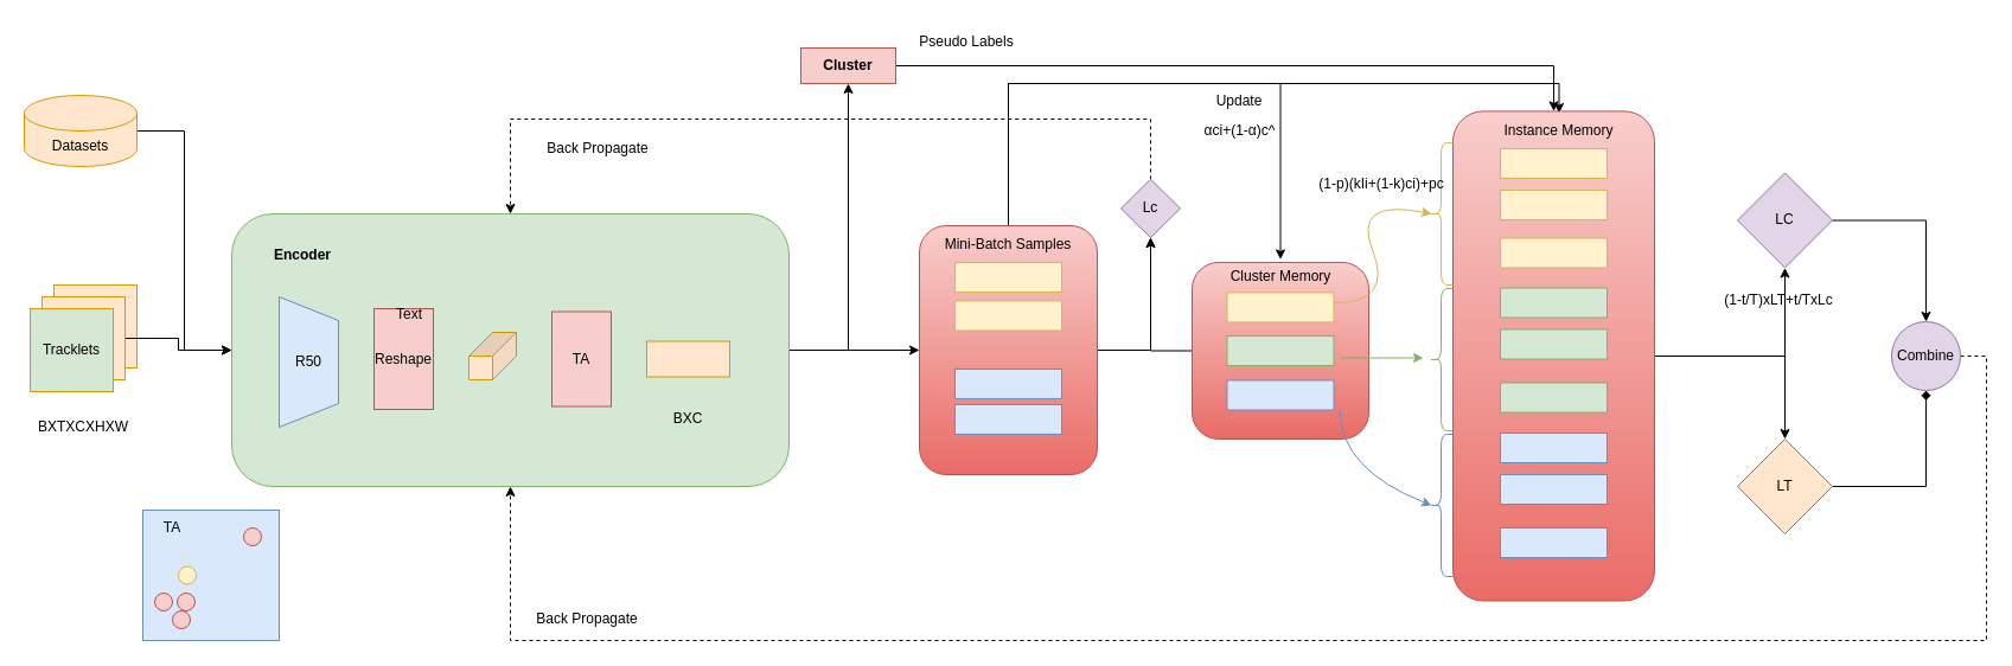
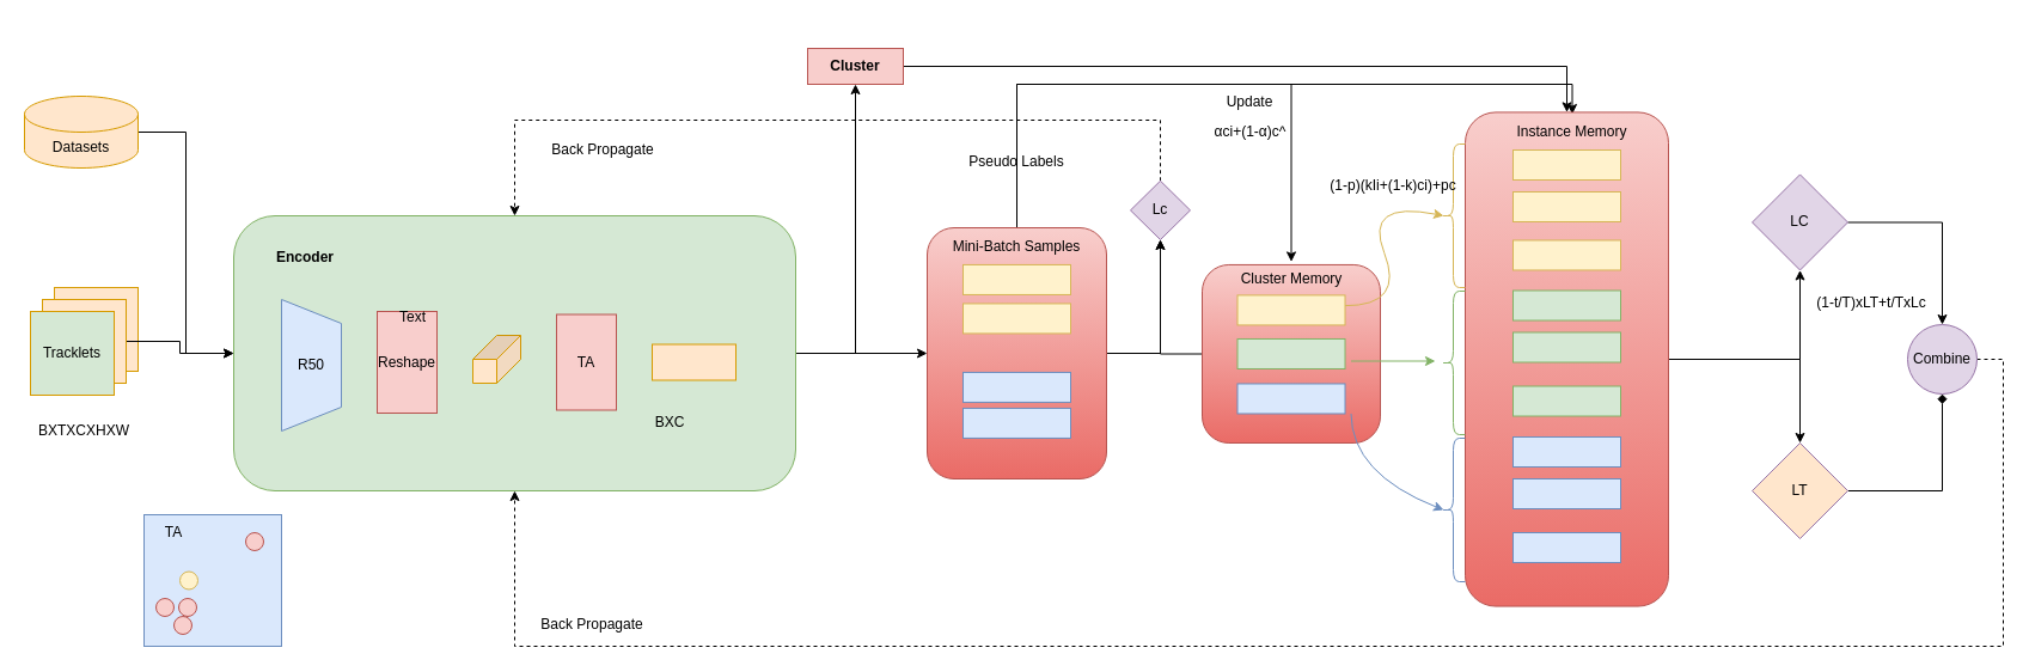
  <mxCell id="0" />
  <mxCell id="1" parent="0" />
  <mxCell id="2" style="edgeStyle=orthogonalEdgeStyle;rounded=0;orthogonalLoop=1;jettySize=auto;html=1;entryX=0.5;entryY=1;entryDx=0;entryDy=0;" edge="1" parent="1" source="4" target="41"><mxGeometry relative="1" as="geometry" /></mxCell>
  <mxCell id="3" style="edgeStyle=orthogonalEdgeStyle;rounded=0;orthogonalLoop=1;jettySize=auto;html=1;entryX=0;entryY=0.5;entryDx=0;entryDy=0;" edge="1" parent="1" source="4" target="17"><mxGeometry relative="1" as="geometry" /></mxCell>
  <mxCell id="4" value="" style="rounded=1;whiteSpace=wrap;html=1;fillColor=#d5e8d4;strokeColor=#82b366;" vertex="1" parent="1"><mxGeometry x="195" y="180" width="470" height="230" as="geometry" /></mxCell>
  <mxCell id="5" value="" style="rounded=0;whiteSpace=wrap;html=1;fillColor=#ffe6cc;strokeColor=#d79b00;" vertex="1" parent="1"><mxGeometry x="45" y="240" width="70" height="70" as="geometry" /></mxCell>
  <mxCell id="6" style="edgeStyle=orthogonalEdgeStyle;rounded=0;orthogonalLoop=1;jettySize=auto;html=1;entryX=0;entryY=0.5;entryDx=0;entryDy=0;" edge="1" parent="1" source="7" target="4"><mxGeometry relative="1" as="geometry" /></mxCell>
  <mxCell id="7" value="" style="rounded=0;whiteSpace=wrap;html=1;fillColor=#ffe6cc;strokeColor=#d79b00;" vertex="1" parent="1"><mxGeometry y="250" width="70" height="70" as="geometry" x="35" /></mxCell>
  <mxCell id="8" value="Tracklets" style="rounded=0;whiteSpace=wrap;html=1;fillColor=#d5e8d4;strokeColor=#d79b00;" vertex="1" parent="1"><mxGeometry x="25" y="260" width="70" height="70" as="geometry" /></mxCell>
  <mxCell id="9" value="R50" style="shape=trapezoid;perimeter=trapezoidPerimeter;whiteSpace=wrap;html=1;fixedSize=1;direction=south;fillColor=#dae8fc;strokeColor=#6c8ebf;" vertex="1" parent="1"><mxGeometry x="235" y="250" width="50" height="110" as="geometry" /></mxCell>
  <mxCell id="10" value="Reshape" style="rounded=0;whiteSpace=wrap;html=1;fillColor=#f8cecc;strokeColor=#b85450;" vertex="1" parent="1"><mxGeometry x="315" y="260" width="50" height="85" as="geometry" /></mxCell>
  <mxCell id="11" value="" style="shape=cube;whiteSpace=wrap;html=1;boundedLbl=1;backgroundOutline=1;darkOpacity=0.05;darkOpacity2=0.1;direction=south;fillColor=#ffe6cc;strokeColor=#d79b00;" vertex="1" parent="1"><mxGeometry x="395" y="280" width="40" height="40" as="geometry" /></mxCell>
  <mxCell id="12" value="TA" style="rounded=0;whiteSpace=wrap;html=1;fillColor=#f8cecc;strokeColor=#b85450;" vertex="1" parent="1"><mxGeometry x="465" y="262.5" width="50" height="80" as="geometry" /></mxCell>
  <mxCell id="13" value="" style="rounded=0;whiteSpace=wrap;html=1;fillColor=#ffe6cc;strokeColor=#d79b00;" vertex="1" parent="1"><mxGeometry x="545" y="287.5" width="70" height="30" as="geometry" /></mxCell>
  <mxCell id="14" style="edgeStyle=orthogonalEdgeStyle;rounded=0;orthogonalLoop=1;jettySize=auto;html=1;entryX=0.5;entryY=0;entryDx=0;entryDy=0;" edge="1" parent="1" source="17" target="43"><mxGeometry relative="1" as="geometry"><Array as="points"><mxPoint x="850" y="70" /><mxPoint x="1080" y="70" /></Array></mxGeometry></mxCell>
  <mxCell id="15" style="edgeStyle=orthogonalEdgeStyle;rounded=0;orthogonalLoop=1;jettySize=auto;html=1;entryX=0.5;entryY=0;entryDx=0;entryDy=0;" edge="1" parent="1" source="17" target="42"><mxGeometry relative="1" as="geometry"><Array as="points"><mxPoint x="850" y="70" /><mxPoint x="1315" y="70" /></Array></mxGeometry></mxCell>
  <mxCell id="16" style="edgeStyle=orthogonalEdgeStyle;rounded=0;orthogonalLoop=1;jettySize=auto;html=1;entryX=0.5;entryY=1;entryDx=0;entryDy=0;" edge="1" parent="1" source="17" target="61"><mxGeometry relative="1" as="geometry" /></mxCell>
  <mxCell id="17" value="" style="rounded=1;whiteSpace=wrap;html=1;fillColor=#f8cecc;strokeColor=#b85450;gradientColor=#ea6b66;" vertex="1" parent="1"><mxGeometry x="775" y="190" width="150" height="210" as="geometry" /></mxCell>
  <mxCell id="18" style="edgeStyle=orthogonalEdgeStyle;rounded=0;orthogonalLoop=1;jettySize=auto;html=1;entryX=0.5;entryY=1;entryDx=0;entryDy=0;" edge="1" parent="1" source="19" target="61"><mxGeometry relative="1" as="geometry" /></mxCell>
  <mxCell id="19" value="" style="rounded=1;whiteSpace=wrap;html=1;fillColor=#f8cecc;strokeColor=#b85450;gradientColor=#ea6b66;" vertex="1" parent="1"><mxGeometry x="1005" y="220.94" width="149" height="149.07" as="geometry" /></mxCell>
  <mxCell id="20" value="" style="rounded=0;whiteSpace=wrap;html=1;fillColor=#fff2cc;strokeColor=#d6b656;" vertex="1" parent="1"><mxGeometry x="805" y="220.94" width="90" height="25" as="geometry" /></mxCell>
  <mxCell id="21" value="" style="rounded=0;whiteSpace=wrap;html=1;fillColor=#fff2cc;strokeColor=#d6b656;" vertex="1" parent="1"><mxGeometry x="805" y="253.44" width="90" height="25" as="geometry" /></mxCell>
  <mxCell id="22" value="" style="rounded=0;whiteSpace=wrap;html=1;fillColor=#dae8fc;strokeColor=#6c8ebf;" vertex="1" parent="1"><mxGeometry x="805" y="310.94" width="90" height="25" as="geometry" /></mxCell>
  <mxCell id="23" value="" style="rounded=0;whiteSpace=wrap;html=1;fillColor=#dae8fc;strokeColor=#6c8ebf;" vertex="1" parent="1"><mxGeometry x="805" y="340.94" width="90" height="25" as="geometry" /></mxCell>
  <mxCell id="24" style="edgeStyle=orthogonalEdgeStyle;rounded=0;orthogonalLoop=1;jettySize=auto;html=1;entryX=0.5;entryY=1;entryDx=0;entryDy=0;" edge="1" parent="1" source="26" target="65"><mxGeometry relative="1" as="geometry" /></mxCell>
  <mxCell id="25" style="edgeStyle=orthogonalEdgeStyle;rounded=0;orthogonalLoop=1;jettySize=auto;html=1;entryX=0.5;entryY=0;entryDx=0;entryDy=0;" edge="1" parent="1" source="26" target="63"><mxGeometry relative="1" as="geometry" /></mxCell>
  <mxCell id="26" value="" style="rounded=1;whiteSpace=wrap;html=1;fillColor=#f8cecc;strokeColor=#b85450;gradientColor=#ea6b66;" vertex="1" parent="1"><mxGeometry x="1225" y="93.43" width="170" height="413.13" as="geometry" /></mxCell>
  <mxCell id="27" value="" style="rounded=0;whiteSpace=wrap;html=1;fillColor=#fff2cc;strokeColor=#d6b656;" vertex="1" parent="1"><mxGeometry x="1265" y="125" width="90" height="25" as="geometry" /></mxCell>
  <mxCell id="28" value="" style="rounded=0;whiteSpace=wrap;html=1;fillColor=#fff2cc;strokeColor=#d6b656;" vertex="1" parent="1"><mxGeometry x="1265" y="160" width="90" height="25" as="geometry" /></mxCell>
  <mxCell id="29" value="" style="rounded=0;whiteSpace=wrap;html=1;fillColor=#fff2cc;strokeColor=#d6b656;" vertex="1" parent="1"><mxGeometry x="1265" y="200.46" width="90" height="25" as="geometry" /></mxCell>
  <mxCell id="30" value="" style="rounded=0;whiteSpace=wrap;html=1;fillColor=#dae8fc;strokeColor=#6c8ebf;" vertex="1" parent="1"><mxGeometry x="1265" y="365" width="90" height="25" as="geometry" /></mxCell>
  <mxCell id="31" value="" style="rounded=0;whiteSpace=wrap;html=1;fillColor=#dae8fc;strokeColor=#6c8ebf;" vertex="1" parent="1"><mxGeometry x="1265" y="400" width="90" height="25" as="geometry" /></mxCell>
  <mxCell id="32" value="" style="rounded=0;whiteSpace=wrap;html=1;fillColor=#dae8fc;strokeColor=#6c8ebf;" vertex="1" parent="1"><mxGeometry x="1265" y="445" width="90" height="25" as="geometry" /></mxCell>
  <mxCell id="33" value="" style="rounded=0;whiteSpace=wrap;html=1;fillColor=#d5e8d4;strokeColor=#82b366;" vertex="1" parent="1"><mxGeometry x="1265" y="242.5" width="90" height="25" as="geometry" /></mxCell>
  <mxCell id="34" value="" style="rounded=0;whiteSpace=wrap;html=1;fillColor=#d5e8d4;strokeColor=#82b366;" vertex="1" parent="1"><mxGeometry x="1265" y="277.5" width="90" height="25" as="geometry" /></mxCell>
  <mxCell id="35" value="" style="rounded=0;whiteSpace=wrap;html=1;fillColor=#d5e8d4;strokeColor=#82b366;" vertex="1" parent="1"><mxGeometry x="1265" y="322.5" width="90" height="25" as="geometry" /></mxCell>
  <mxCell id="36" value="" style="rounded=0;whiteSpace=wrap;html=1;fillColor=#fff2cc;strokeColor=#d6b656;" vertex="1" parent="1"><mxGeometry x="1034.5" y="246.42" width="90" height="25" as="geometry" /></mxCell>
  <mxCell id="37" value="" style="rounded=0;whiteSpace=wrap;html=1;fillColor=#d5e8d4;strokeColor=#82b366;" vertex="1" parent="1"><mxGeometry x="1034.5" y="282.98" width="90" height="25" as="geometry" /></mxCell>
  <mxCell id="38" value="" style="rounded=0;whiteSpace=wrap;html=1;fillColor=#dae8fc;strokeColor=#6c8ebf;" vertex="1" parent="1"><mxGeometry x="1034.5" y="320.48" width="90" height="25" as="geometry" /></mxCell>
  <mxCell id="39" value="&lt;b&gt;Encoder&lt;/b&gt;" style="text;html=1;strokeColor=none;fillColor=none;align=center;verticalAlign=middle;whiteSpace=wrap;rounded=0;" vertex="1" parent="1"><mxGeometry x="225" y="200" width="60" height="30" as="geometry" /></mxCell>
  <mxCell id="40" style="edgeStyle=orthogonalEdgeStyle;rounded=0;orthogonalLoop=1;jettySize=auto;html=1;entryX=0.5;entryY=0;entryDx=0;entryDy=0;" edge="1" parent="1" source="41" target="26"><mxGeometry relative="1" as="geometry" /></mxCell>
  <mxCell id="41" value="&lt;b&gt;Cluster&lt;/b&gt;" style="whiteSpace=wrap;html=1;fillColor=#f8cecc;strokeColor=#b85450;rounded=0;" vertex="1" parent="1"><mxGeometry x="675" y="40" width="80" height="30" as="geometry" /></mxCell>
  <mxCell id="42" value="Instance Memory" style="text;html=1;strokeColor=none;fillColor=none;align=center;verticalAlign=middle;whiteSpace=wrap;rounded=0;" vertex="1" parent="1"><mxGeometry x="1255" y="95" width="119" height="30" as="geometry" /></mxCell>
  <mxCell id="43" value="Cluster Memory" style="text;html=1;strokeColor=none;fillColor=none;align=center;verticalAlign=middle;whiteSpace=wrap;rounded=0;" vertex="1" parent="1"><mxGeometry x="1029.5" y="218.44" width="100" height="30" as="geometry" /></mxCell>
  <mxCell id="44" value="Mini-Batch Samples" style="text;html=1;strokeColor=none;fillColor=none;align=center;verticalAlign=middle;whiteSpace=wrap;rounded=0;" vertex="1" parent="1"><mxGeometry x="795" y="190.94" width="110" height="30" as="geometry" /></mxCell>
- <mxCell id="45" value="Pseudo Labels" style="text;html=1;strokeColor=none;fillColor=none;align=center;verticalAlign=middle;whiteSpace=wrap;rounded=0;" vertex="1" parent="1"><mxGeometry x="765" y="20" width="100" height="30" as="geometry" /></mxCell>
- <mxCell id="46" value="BXC" style="text;html=1;strokeColor=none;fillColor=none;align=center;verticalAlign=middle;whiteSpace=wrap;rounded=0;" vertex="1" parent="1"><mxGeometry x="550" y="338.44" width="60" height="30" as="geometry" /></mxCell>
+ <mxCell id="45" value="Pseudo Labels" style="text;html=1;strokeColor=none;fillColor=none;align=center;verticalAlign=middle;whiteSpace=wrap;rounded=0;" vertex="1" parent="1"><mxGeometry x="800" y="120" width="100" height="30" as="geometry" /></mxCell>
+ <mxCell id="46" value="BXC" style="text;html=1;strokeColor=none;fillColor=none;align=center;verticalAlign=middle;whiteSpace=wrap;rounded=0;" vertex="1" parent="1"><mxGeometry x="530" y="338.44" width="60" height="30" as="geometry" /></mxCell>
  <mxCell id="47" value="BXTXCXHXW" style="text;html=1;strokeColor=none;fillColor=none;align=center;verticalAlign=middle;whiteSpace=wrap;rounded=0;" vertex="1" parent="1"><mxGeometry x="25" y="345.48" width="90" height="30" as="geometry" /></mxCell>
  <mxCell id="48" style="edgeStyle=orthogonalEdgeStyle;rounded=0;orthogonalLoop=1;jettySize=auto;html=1;entryX=0;entryY=0.5;entryDx=0;entryDy=0;" edge="1" parent="1" source="49" target="4"><mxGeometry relative="1" as="geometry" /></mxCell>
  <mxCell id="49" value="Datasets" style="shape=cylinder3;whiteSpace=wrap;html=1;boundedLbl=1;backgroundOutline=1;size=15;fillColor=#ffe6cc;strokeColor=#d79b00;" vertex="1" parent="1"><mxGeometry x="20" y="80" width="95" height="60" as="geometry" /></mxCell>
  <mxCell id="50" value="Text" style="text;html=1;strokeColor=none;fillColor=none;align=center;verticalAlign=middle;whiteSpace=wrap;rounded=0;" vertex="1" parent="1"><mxGeometry x="315" y="250" width="60" height="30" as="geometry" /></mxCell>
  <mxCell id="51" value="Update" style="text;html=1;strokeColor=none;fillColor=none;align=center;verticalAlign=middle;whiteSpace=wrap;rounded=0;" vertex="1" parent="1"><mxGeometry x="1015" y="70" width="60" height="30" as="geometry" /></mxCell>
  <mxCell id="52" value="" style="curved=1;endArrow=classic;html=1;rounded=0;entryX=0.1;entryY=0.5;entryDx=0;entryDy=0;entryPerimeter=0;fillColor=#fff2cc;strokeColor=#d6b656;" edge="1" parent="1" target="53"><mxGeometry width="50" height="50" relative="1" as="geometry"><mxPoint x="1124.5" y="255.16" as="sourcePoint" /><mxPoint x="1190" y="156.72" as="targetPoint" /><Array as="points"><mxPoint x="1174.5" y="255.16" /><mxPoint x="1140" y="166.72" /></Array></mxGeometry></mxCell>
  <mxCell id="53" value="" style="shape=curlyBracket;whiteSpace=wrap;html=1;rounded=1;fillColor=#fff2cc;strokeColor=#d6b656;" vertex="1" parent="1"><mxGeometry x="1205" y="120" width="20" height="120" as="geometry" /></mxCell>
  <mxCell id="54" value="" style="shape=curlyBracket;whiteSpace=wrap;html=1;rounded=1;fillColor=#d5e8d4;strokeColor=#82b366;" vertex="1" parent="1"><mxGeometry x="1205" y="243" width="20" height="120" as="geometry" /></mxCell>
  <mxCell id="55" value="" style="shape=curlyBracket;whiteSpace=wrap;html=1;rounded=1;fillColor=#dae8fc;strokeColor=#6c8ebf;" vertex="1" parent="1"><mxGeometry x="1205" y="366" width="20" height="120" as="geometry" /></mxCell>
  <mxCell id="56" value="" style="curved=1;endArrow=classic;html=1;rounded=0;entryX=0.1;entryY=0.5;entryDx=0;entryDy=0;entryPerimeter=0;fillColor=#dae8fc;strokeColor=#6c8ebf;" edge="1" parent="1" target="55"><mxGeometry width="50" height="50" relative="1" as="geometry"><mxPoint x="1129.5" y="345.48" as="sourcePoint" /><mxPoint x="1200" y="395.48" as="targetPoint" /><Array as="points"><mxPoint x="1130" y="395.48" /></Array></mxGeometry></mxCell>
  <mxCell id="57" value="" style="endArrow=classic;html=1;rounded=0;fillColor=#d5e8d4;strokeColor=#82b366;" edge="1" parent="1"><mxGeometry width="50" height="50" relative="1" as="geometry"><mxPoint x="1129.5" y="301.5" as="sourcePoint" /><mxPoint x="1200" y="301.5" as="targetPoint" /></mxGeometry></mxCell>
  <mxCell id="58" value="αci+(1-α)c^" style="text;html=1;strokeColor=none;fillColor=none;align=center;verticalAlign=middle;whiteSpace=wrap;rounded=0;" vertex="1" parent="1"><mxGeometry x="988.5" y="95" width="113" height="30" as="geometry" /></mxCell>
  <mxCell id="59" value="(1-p)(kIi+(1-k)ci)+pc" style="text;html=1;strokeColor=none;fillColor=none;align=center;verticalAlign=middle;whiteSpace=wrap;rounded=0;" vertex="1" parent="1"><mxGeometry x="1095" y="140" width="140" height="30" as="geometry" /></mxCell>
  <mxCell id="60" style="edgeStyle=orthogonalEdgeStyle;rounded=0;orthogonalLoop=1;jettySize=auto;html=1;entryX=0.5;entryY=0;entryDx=0;entryDy=0;dashed=1;" edge="1" parent="1" source="61" target="4"><mxGeometry relative="1" as="geometry"><Array as="points"><mxPoint x="970" y="100" /><mxPoint x="430" y="100" /></Array></mxGeometry></mxCell>
  <mxCell id="61" value="Lc" style="rhombus;whiteSpace=wrap;html=1;fillColor=#e1d5e7;strokeColor=#9673a6;" vertex="1" parent="1"><mxGeometry x="945" y="150.78" width="50" height="49.22" as="geometry" /></mxCell>
  <mxCell id="62" style="edgeStyle=orthogonalEdgeStyle;rounded=0;orthogonalLoop=1;jettySize=auto;html=1;entryX=0.5;entryY=1;entryDx=0;entryDy=0;endArrow=diamond;" edge="1" parent="1" source="63" target="67"><mxGeometry relative="1" as="geometry" /></mxCell>
  <mxCell id="63" value="LT" style="rhombus;whiteSpace=wrap;html=1;fillColor=#ffe6cc;strokeColor=#9673a6;" vertex="1" parent="1"><mxGeometry x="1465" y="370.01" width="80" height="80" as="geometry" /></mxCell>
  <mxCell id="64" style="edgeStyle=orthogonalEdgeStyle;rounded=0;orthogonalLoop=1;jettySize=auto;html=1;entryX=0.5;entryY=0;entryDx=0;entryDy=0;" edge="1" parent="1" source="65" target="67"><mxGeometry relative="1" as="geometry" /></mxCell>
  <mxCell id="65" value="LC" style="rhombus;whiteSpace=wrap;html=1;fillColor=#e1d5e7;strokeColor=#9673a6;" vertex="1" parent="1"><mxGeometry x="1465" y="145.46" width="80" height="80" as="geometry" /></mxCell>
  <mxCell id="66" style="edgeStyle=orthogonalEdgeStyle;rounded=0;orthogonalLoop=1;jettySize=auto;html=1;entryX=0.5;entryY=1;entryDx=0;entryDy=0;dashed=1;" edge="1" parent="1" source="67" target="4"><mxGeometry relative="1" as="geometry"><Array as="points"><mxPoint x="1675" y="300" /><mxPoint x="1675" y="540" /><mxPoint x="430" y="540" /></Array></mxGeometry></mxCell>
  <mxCell id="67" value="Combine" style="ellipse;whiteSpace=wrap;html=1;aspect=fixed;fillColor=#e1d5e7;strokeColor=#9673a6;" vertex="1" parent="1"><mxGeometry x="1595" y="271" width="58" height="58" as="geometry" /></mxCell>
  <mxCell id="68" value="Back Propagate" style="text;html=1;strokeColor=none;fillColor=none;align=center;verticalAlign=middle;whiteSpace=wrap;rounded=0;" vertex="1" parent="1"><mxGeometry x="449" y="110" width="110" height="30" as="geometry" /></mxCell>
  <mxCell id="69" value="Back Propagate" style="text;html=1;strokeColor=none;fillColor=none;align=center;verticalAlign=middle;whiteSpace=wrap;rounded=0;" vertex="1" parent="1"><mxGeometry x="440" y="506.56" width="110" height="30" as="geometry" /></mxCell>
- <mxCell id="70" value="(1-t/T)xLT+t/TxLc" style="text;html=1;strokeColor=none;fillColor=none;align=center;verticalAlign=middle;whiteSpace=wrap;rounded=0;" vertex="1" parent="1"><mxGeometry x="1440" y="237.5" width="120" height="30" as="geometry" /></mxCell>
+ <mxCell id="70" value="(1-t/T)xLT+t/TxLc" style="text;html=1;strokeColor=none;fillColor=none;align=center;verticalAlign=middle;whiteSpace=wrap;rounded=0;" vertex="1" parent="1"><mxGeometry x="1505" y="237.5" width="120" height="30" as="geometry" /></mxCell>
  <mxCell id="71" value="" style="rounded=0;whiteSpace=wrap;html=1;fillColor=#dae8fc;strokeColor=#6c8ebf;" vertex="1" parent="1"><mxGeometry x="120" y="430" width="115" height="110" as="geometry" /></mxCell>
  <mxCell id="72" value="" style="ellipse;whiteSpace=wrap;html=1;aspect=fixed;fillColor=#f8cecc;strokeColor=#b85450;" vertex="1" parent="1"><mxGeometry x="130" y="500" width="15" height="15" as="geometry" /></mxCell>
  <mxCell id="73" value="" style="ellipse;whiteSpace=wrap;html=1;aspect=fixed;direction=south;fillColor=#f8cecc;strokeColor=#b85450;" vertex="1" parent="1"><mxGeometry x="145" y="515" width="15" height="15" as="geometry" /></mxCell>
  <mxCell id="74" value="&lt;span style=&quot;color: rgba(0, 0, 0, 0); font-family: monospace; font-size: 0px; text-align: start;&quot;&gt;%3CmxGraphModel%3E%3Croot%3E%3CmxCell%20id%3D%220%22%2F%3E%3CmxCell%20id%3D%221%22%20parent%3D%220%22%2F%3E%3CmxCell%20id%3D%222%22%20value%3D%22%22%20style%3D%22ellipse%3BwhiteSpace%3Dwrap%3Bhtml%3D1%3Baspect%3Dfixed%3B%22%20vertex%3D%221%22%20parent%3D%221%22%3E%3CmxGeometry%20x%3D%22505%22%20y%3D%22800%22%20width%3D%2215%22%20height%3D%2215%22%20as%3D%22geometry%22%2F%3E%3C%2FmxCell%3E%3C%2Froot%3E%3C%2FmxGraphModel%3E&lt;/span&gt;" style="ellipse;whiteSpace=wrap;html=1;aspect=fixed;fillColor=#f8cecc;strokeColor=#b85450;" vertex="1" parent="1"><mxGeometry x="149" y="500" width="15" height="15" as="geometry" /></mxCell>
  <mxCell id="75" value="&lt;span style=&quot;color: rgba(0, 0, 0, 0); font-family: monospace; font-size: 0px; text-align: start;&quot;&gt;%3CmxGraphModel%3E%3Croot%3E%3CmxCell%20id%3D%220%22%2F%3E%3CmxCell%20id%3D%221%22%20parent%3D%220%22%2F%3E%3CmxCell%20id%3D%222%22%20value%3D%22%22%20style%3D%22ellipse%3BwhiteSpace%3Dwrap%3Bhtml%3D1%3Baspect%3Dfixed%3B%22%20vertex%3D%221%22%20parent%3D%221%22%3E%3CmxGeometry%20x%3D%22505%22%20y%3D%22800%22%20width%3D%2215%22%20height%3D%2215%22%20as%3D%22geometry%22%2F%3E%3C%2FmxCell%3E%3C%2Froot%3E%3C%2FmxGraphModel%3E&lt;/span&gt;" style="ellipse;whiteSpace=wrap;html=1;aspect=fixed;fillColor=#f8cecc;strokeColor=#b85450;" vertex="1" parent="1"><mxGeometry x="205" y="445" width="15" height="15" as="geometry" /></mxCell>
  <mxCell id="76" value="&lt;span style=&quot;color: rgba(0, 0, 0, 0); font-family: monospace; font-size: 0px; text-align: start;&quot;&gt;%3CmxGraphModel%3E%3Croot%3E%3CmxCell%20id%3D%220%22%2F%3E%3CmxCell%20id%3D%221%22%20parent%3D%220%22%2F%3E%3CmxCell%20id%3D%222%22%20value%3D%22%22%20style%3D%22ellipse%3BwhiteSpace%3Dwrap%3Bhtml%3D1%3Baspect%3Dfixed%3B%22%20vertex%3D%221%22%20parent%3D%221%22%3E%3CmxGeometry%20x%3D%22505%22%20y%3D%22800%22%20width%3D%2215%22%20height%3D%2215%22%20as%3D%22geometry%22%2F%3E%3C%2FmxCell%3E%3C%2Froot%3E%3C%2FmxGraphModel%3E&lt;/span&gt;" style="ellipse;whiteSpace=wrap;html=1;aspect=fixed;fillColor=#fff2cc;strokeColor=#d6b656;" vertex="1" parent="1"><mxGeometry x="150" y="477.5" width="15" height="15" as="geometry" /></mxCell>
  <mxCell id="77" value="TA" style="text;html=1;strokeColor=none;fillColor=none;align=center;verticalAlign=middle;whiteSpace=wrap;rounded=0;" vertex="1" parent="1"><mxGeometry x="115" y="430" width="60" height="30" as="geometry" /></mxCell>
